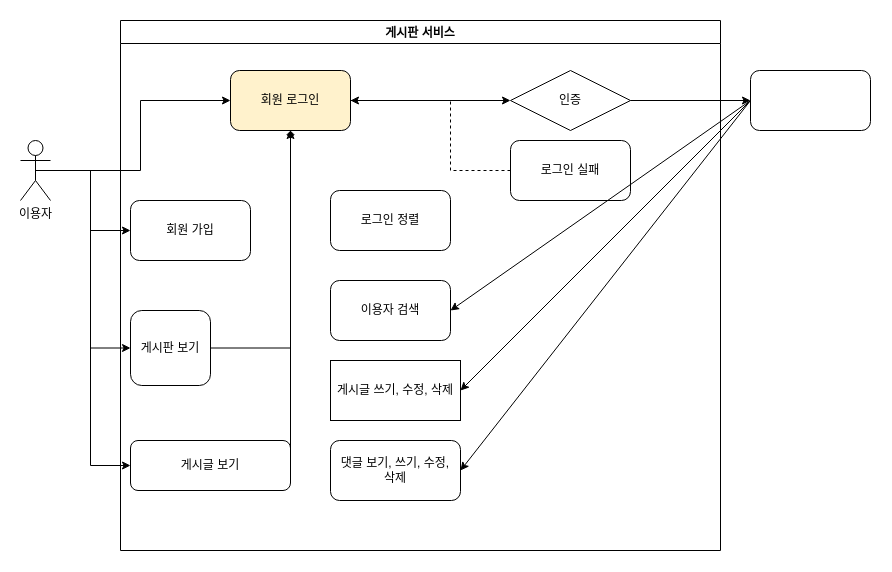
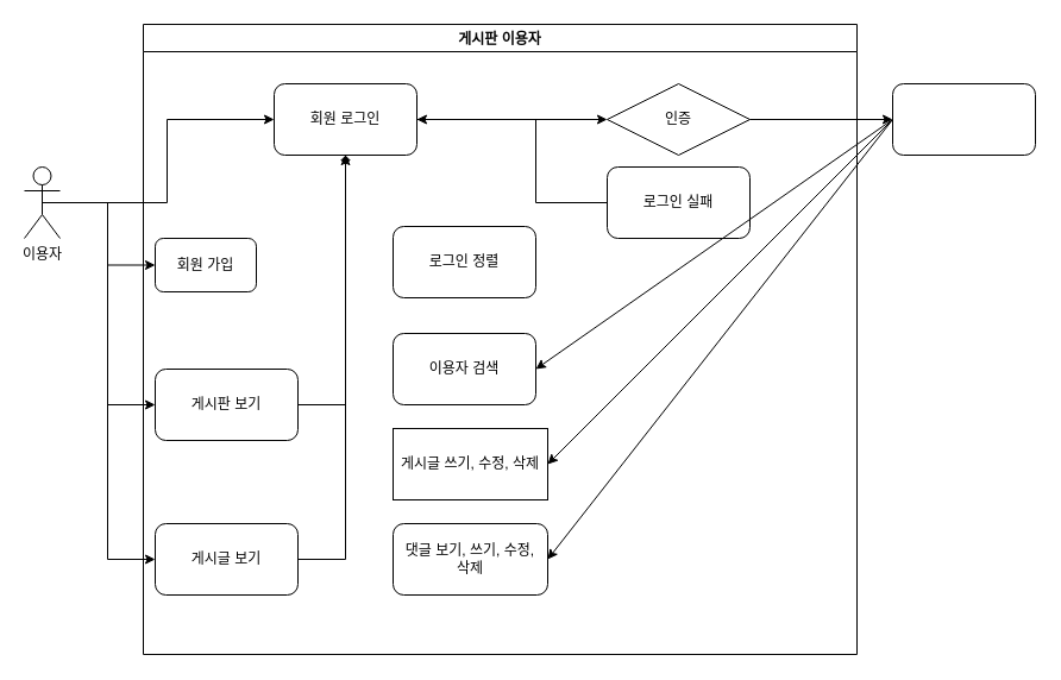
  <mxCell id="0" />
  <mxCell id="1" parent="0" />
  <mxCell id="2" style="edgeStyle=orthogonalEdgeStyle;rounded=0;orthogonalLoop=1;jettySize=auto;html=1;entryX=0;entryY=0.5;entryDx=0;entryDy=0;" edge="1" parent="1" source="6" target="8"><mxGeometry relative="1" as="geometry"><mxPoint x="190" y="100" as="targetPoint" /></mxGeometry></mxCell>
  <mxCell id="3" style="edgeStyle=orthogonalEdgeStyle;rounded=0;orthogonalLoop=1;jettySize=auto;html=1;exitX=0.5;exitY=0.5;exitDx=0;exitDy=0;exitPerimeter=0;entryX=0;entryY=0.5;entryDx=0;entryDy=0;" edge="1" parent="1" source="6" target="10"><mxGeometry relative="1" as="geometry" /></mxCell>
  <mxCell id="4" style="edgeStyle=orthogonalEdgeStyle;rounded=0;orthogonalLoop=1;jettySize=auto;html=1;exitX=0.5;exitY=0.5;exitDx=0;exitDy=0;exitPerimeter=0;entryX=0;entryY=0.5;entryDx=0;entryDy=0;" edge="1" parent="1" source="6" target="11"><mxGeometry relative="1" as="geometry" /></mxCell>
  <mxCell id="5" style="edgeStyle=orthogonalEdgeStyle;rounded=0;orthogonalLoop=1;jettySize=auto;html=1;exitX=0.5;exitY=0.5;exitDx=0;exitDy=0;exitPerimeter=0;entryX=0;entryY=0.5;entryDx=0;entryDy=0;" edge="1" parent="1" source="6" target="13"><mxGeometry relative="1" as="geometry" /></mxCell>
  <mxCell id="6" value="이용자" style="shape=umlActor;verticalLabelPosition=bottom;verticalAlign=top;html=1;outlineConnect=0;" vertex="1" parent="1"><mxGeometry x="20" y="140" width="30" height="60" as="geometry" /></mxCell>
- <mxCell id="7" value="게시판 서비스" style="swimlane;" vertex="1" parent="1"><mxGeometry x="120" y="20" width="600" height="530" as="geometry" /></mxCell>
- <mxCell id="8" value="회원 가입" style="rounded=1;whiteSpace=wrap;html=1;" vertex="1" parent="7"><mxGeometry x="10" y="180" width="120" height="60" as="geometry" /></mxCell>
+ <mxCell id="7" value="게시판 이용자" style="swimlane;" vertex="1" parent="1"><mxGeometry x="120" y="20" width="600" height="530" as="geometry" /></mxCell>
+ <mxCell id="8" value="회원 가입" style="rounded=1;whiteSpace=wrap;html=1;" vertex="1" parent="7"><mxGeometry x="10" y="180" width="85" height="45" as="geometry" /></mxCell>
  <mxCell id="9" style="edgeStyle=orthogonalEdgeStyle;rounded=0;orthogonalLoop=1;jettySize=auto;html=1;exitX=1;exitY=0.5;exitDx=0;exitDy=0;endArrow=diamond;" edge="1" parent="7" source="10" target="13"><mxGeometry relative="1" as="geometry" /></mxCell>
- <mxCell id="10" value="게시판 보기" style="rounded=1;whiteSpace=wrap;html=1;" vertex="1" parent="7"><mxGeometry x="10" y="290" width="80" height="75" as="geometry" /></mxCell>
- <mxCell id="11" value="게시글 보기" style="rounded=1;whiteSpace=wrap;html=1;" vertex="1" parent="7"><mxGeometry x="10" y="420" width="160" height="50" as="geometry" /></mxCell>
+ <mxCell id="10" value="게시판 보기" style="rounded=1;whiteSpace=wrap;html=1;" vertex="1" parent="7"><mxGeometry x="10" y="290" width="120" height="60" as="geometry" /></mxCell>
+ <mxCell id="11" value="게시글 보기" style="rounded=1;whiteSpace=wrap;html=1;" vertex="1" parent="7"><mxGeometry x="10" y="420" width="120" height="60" as="geometry" /></mxCell>
  <mxCell id="12" style="edgeStyle=orthogonalEdgeStyle;rounded=0;orthogonalLoop=1;jettySize=auto;html=1;exitX=1;exitY=0.5;exitDx=0;exitDy=0;entryX=0;entryY=0.5;entryDx=0;entryDy=0;" edge="1" parent="7" source="13" target="14"><mxGeometry relative="1" as="geometry" /></mxCell>
- <mxCell id="13" value="회원 로그인" style="rounded=1;whiteSpace=wrap;html=1;fillColor=#fff2cc;" vertex="1" parent="7"><mxGeometry x="110" y="50" width="120" height="60" as="geometry" /></mxCell>
+ <mxCell id="13" value="회원 로그인" style="rounded=1;whiteSpace=wrap;html=1;" vertex="1" parent="7"><mxGeometry x="110" y="50" width="120" height="60" as="geometry" /></mxCell>
  <mxCell id="14" value="인증" style="rhombus;whiteSpace=wrap;html=1;" vertex="1" parent="7"><mxGeometry x="390" y="50" width="120" height="60" as="geometry" /></mxCell>
  <mxCell id="15" value="로그인 실패" style="rounded=1;whiteSpace=wrap;html=1;" vertex="1" parent="7"><mxGeometry x="390" y="120" width="120" height="60" as="geometry" /></mxCell>
  <mxCell id="16" value="로그인 정렬" style="rounded=1;whiteSpace=wrap;html=1;" vertex="1" parent="7"><mxGeometry x="210" y="170" width="120" height="60" as="geometry" /></mxCell>
  <mxCell id="17" value="이용자 검색" style="rounded=1;whiteSpace=wrap;html=1;" vertex="1" parent="7"><mxGeometry x="210" y="260" width="120" height="60" as="geometry" /></mxCell>
  <mxCell id="18" value="게시글 쓰기, 수정, 삭제" style="whiteSpace=wrap;html=1;rounded=0;" vertex="1" parent="7"><mxGeometry x="210" y="340" width="130" height="60" as="geometry" /></mxCell>
  <mxCell id="19" value="댓글 보기, 쓰기, 수정, &lt;br&gt;삭제" style="rounded=1;whiteSpace=wrap;html=1;" vertex="1" parent="7"><mxGeometry x="210" y="420" width="130" height="60" as="geometry" /></mxCell>
- <mxCell id="20" style="edgeStyle=orthogonalEdgeStyle;rounded=0;orthogonalLoop=1;jettySize=auto;html=1;exitX=0;exitY=0.5;exitDx=0;exitDy=0;entryX=1;entryY=0.5;entryDx=0;entryDy=0;dashed=1;" edge="1" parent="7" source="15" target="13"><mxGeometry relative="1" as="geometry"><mxPoint x="270" y="80" as="targetPoint" /><Array as="points"><mxPoint x="330" y="150" /><mxPoint x="330" y="80" /></Array></mxGeometry></mxCell>
+ <mxCell id="20" style="edgeStyle=orthogonalEdgeStyle;rounded=0;orthogonalLoop=1;jettySize=auto;html=1;exitX=0;exitY=0.5;exitDx=0;exitDy=0;entryX=1;entryY=0.5;entryDx=0;entryDy=0;" edge="1" parent="7" source="15" target="13"><mxGeometry relative="1" as="geometry"><mxPoint x="270" y="80" as="targetPoint" /><Array as="points"><mxPoint x="330" y="150" /><mxPoint x="330" y="80" /></Array></mxGeometry></mxCell>
  <mxCell id="21" style="edgeStyle=orthogonalEdgeStyle;rounded=0;orthogonalLoop=1;jettySize=auto;html=1;exitX=1;exitY=0.5;exitDx=0;exitDy=0;" edge="1" parent="1" source="11"><mxGeometry relative="1" as="geometry"><mxPoint x="290" y="130" as="targetPoint" /><Array as="points"><mxPoint x="290" y="470" /><mxPoint x="290" y="130" /></Array></mxGeometry></mxCell>
  <mxCell id="22" value="" style="rounded=1;whiteSpace=wrap;html=1;" vertex="1" parent="1"><mxGeometry x="750" y="70" width="120" height="60" as="geometry" /></mxCell>
  <mxCell id="23" style="edgeStyle=orthogonalEdgeStyle;rounded=0;orthogonalLoop=1;jettySize=auto;html=1;exitX=1;exitY=0.5;exitDx=0;exitDy=0;entryX=0;entryY=0.5;entryDx=0;entryDy=0;" edge="1" parent="1" source="14" target="22"><mxGeometry relative="1" as="geometry" /></mxCell>
  <mxCell id="24" value="" style="endArrow=classic;html=1;rounded=0;exitX=0;exitY=0.5;exitDx=0;exitDy=0;entryX=1;entryY=0.5;entryDx=0;entryDy=0;" edge="1" parent="1" source="22" target="17"><mxGeometry width="50" height="50" relative="1" as="geometry"><mxPoint x="300" y="340" as="sourcePoint" /><mxPoint x="250" y="340" as="targetPoint" /></mxGeometry></mxCell>
  <mxCell id="25" value="" style="endArrow=classic;html=1;rounded=0;exitX=0;exitY=0.5;exitDx=0;exitDy=0;entryX=1;entryY=0.5;entryDx=0;entryDy=0;" edge="1" parent="1" source="22" target="18"><mxGeometry width="50" height="50" relative="1" as="geometry"><mxPoint x="300" y="340" as="sourcePoint" /><mxPoint x="250" y="470" as="targetPoint" /></mxGeometry></mxCell>
  <mxCell id="26" value="" style="endArrow=classic;html=1;rounded=0;exitX=0;exitY=0.5;exitDx=0;exitDy=0;entryX=1;entryY=0.5;entryDx=0;entryDy=0;" edge="1" parent="1" source="22" target="19"><mxGeometry width="50" height="50" relative="1" as="geometry"><mxPoint x="300" y="340" as="sourcePoint" /><mxPoint x="350" y="290" as="targetPoint" /></mxGeometry></mxCell>
